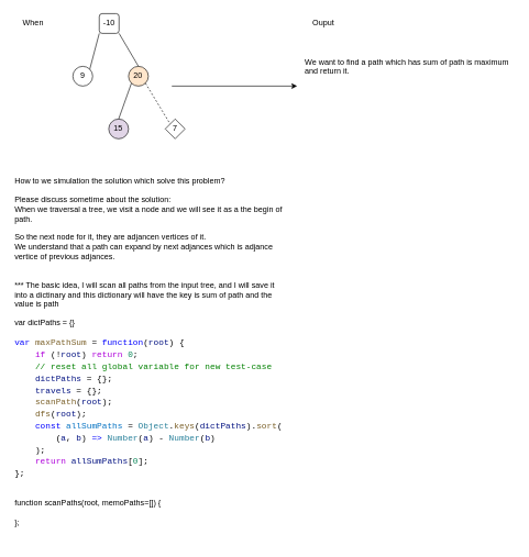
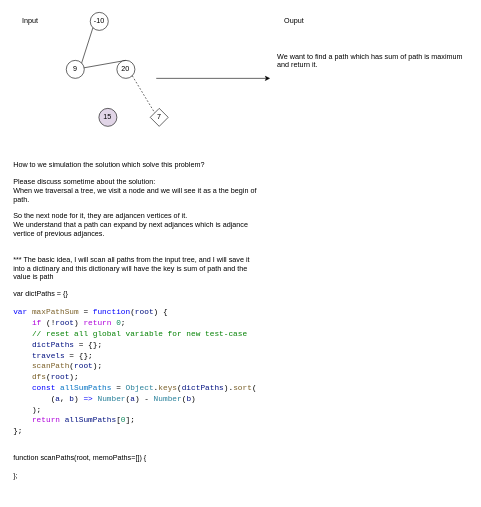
  <mxCell id="0" />
  <mxCell id="1" parent="0" />
- <mxCell id="2" value="-10" style="whiteSpace=wrap;html=1;aspect=fixed;rounded=1;" vertex="1" parent="1"><mxGeometry x="150" y="20" width="30" height="30" as="geometry" /></mxCell>
+ <mxCell id="2" value="-10" style="ellipse;whiteSpace=wrap;html=1;aspect=fixed;" vertex="1" parent="1"><mxGeometry x="150" y="20" width="30" height="30" as="geometry" /></mxCell>
  <mxCell id="3" value="" style="endArrow=none;html=1;rounded=0;entryX=0;entryY=1;entryDx=0;entryDy=0;exitX=1;exitY=0;exitDx=0;exitDy=0;" edge="1" parent="1" source="4" target="2"><mxGeometry width="50" height="50" relative="1" as="geometry"><mxPoint x="80" y="110" as="sourcePoint" /><mxPoint x="100" y="80" as="targetPoint" /></mxGeometry></mxCell>
  <mxCell id="4" value="9" style="ellipse;whiteSpace=wrap;html=1;aspect=fixed;" vertex="1" parent="1"><mxGeometry x="110" y="100" width="30" height="30" as="geometry" /></mxCell>
- <mxCell id="5" value="" style="endArrow=none;html=1;rounded=0;entryX=1;entryY=1;entryDx=0;entryDy=0;exitX=0.5;exitY=0;exitDx=0;exitDy=0;" edge="1" parent="1" source="6" target="2"><mxGeometry width="50" height="50" relative="1" as="geometry"><mxPoint x="184.39" y="131.59" as="sourcePoint" /><mxPoint x="179.997" y="39.997" as="targetPoint" /></mxGeometry></mxCell>
- <mxCell id="6" value="20" style="ellipse;whiteSpace=wrap;html=1;aspect=fixed;fillColor=#ffe6cc;" vertex="1" parent="1"><mxGeometry x="194.39" y="100" width="30" height="30" as="geometry" /></mxCell>
- <mxCell id="7" value="" style="endArrow=none;html=1;rounded=0;entryX=0;entryY=1;entryDx=0;entryDy=0;exitX=0.5;exitY=0;exitDx=0;exitDy=0;" edge="1" parent="1" source="8" target="6"><mxGeometry width="50" height="50" relative="1" as="geometry"><mxPoint x="160" y="200" as="sourcePoint" /><mxPoint x="230" y="250" as="targetPoint" /></mxGeometry></mxCell>
+ <mxCell id="5" value="" style="endArrow=none;html=1;rounded=0;exitX=0.5;exitY=0;exitDx=0;exitDy=0;" edge="1" parent="1" source="6" target="4"><mxGeometry width="50" height="50" relative="1" as="geometry"><mxPoint x="184.39" y="131.59" as="sourcePoint" /><mxPoint x="179.997" y="39.997" as="targetPoint" /></mxGeometry></mxCell>
+ <mxCell id="6" value="20" style="ellipse;whiteSpace=wrap;html=1;aspect=fixed;" vertex="1" parent="1"><mxGeometry x="194.39" y="100" width="30" height="30" as="geometry" /></mxCell>
  <mxCell id="8" value="15" style="ellipse;whiteSpace=wrap;html=1;aspect=fixed;fillColor=#e1d5e7;" vertex="1" parent="1"><mxGeometry x="164.39" y="180" width="30" height="30" as="geometry" /></mxCell>
  <mxCell id="9" value="7" style="rhombus;whiteSpace=wrap;html=1;aspect=fixed;" vertex="1" parent="1"><mxGeometry x="250" y="180" width="30" height="30" as="geometry" /></mxCell>
  <mxCell id="10" value="" style="endArrow=none;html=1;rounded=0;exitX=1;exitY=1;exitDx=0;exitDy=0;entryX=0;entryY=0;entryDx=0;entryDy=0;dashed=1;" edge="1" parent="1" source="6" target="9"><mxGeometry width="50" height="50" relative="1" as="geometry"><mxPoint x="180" y="300" as="sourcePoint" /><mxPoint x="230" y="250" as="targetPoint" /></mxGeometry></mxCell>
- <mxCell id="11" value="When" style="text;html=1;align=center;verticalAlign=middle;whiteSpace=wrap;rounded=0;" vertex="1" parent="1"><mxGeometry x="20" y="20" width="60" height="30" as="geometry" /></mxCell>
+ <mxCell id="11" value="Input" style="text;html=1;align=center;verticalAlign=middle;whiteSpace=wrap;rounded=0;" vertex="1" parent="1"><mxGeometry x="20" y="20" width="60" height="30" as="geometry" /></mxCell>
  <mxCell id="12" value="" style="endArrow=classic;html=1;rounded=0;" edge="1" parent="1"><mxGeometry width="50" height="50" relative="1" as="geometry"><mxPoint x="260" y="130" as="sourcePoint" /><mxPoint x="450" y="130" as="targetPoint" /></mxGeometry></mxCell>
  <mxCell id="13" value="Ouput" style="text;html=1;align=center;verticalAlign=middle;whiteSpace=wrap;rounded=0;" vertex="1" parent="1"><mxGeometry x="460" y="20" width="60" height="30" as="geometry" /></mxCell>
  <mxCell id="14" value="We want to find a path which has sum of path is maximum&lt;div&gt;and return it.&lt;/div&gt;" style="text;html=1;align=left;verticalAlign=top;whiteSpace=wrap;rounded=0;" vertex="1" parent="1"><mxGeometry x="460" y="80" width="320" height="90" as="geometry" /></mxCell>
  <mxCell id="15" value="How to we simulation the solution which solve this problem?&lt;div&gt;&lt;br&gt;&lt;/div&gt;&lt;div&gt;Please discuss sometime about the solution:&lt;br&gt;When we traversal a tree, we visit a node and we will see it as a the begin of path.&lt;/div&gt;&lt;div&gt;&amp;nbsp;&lt;/div&gt;&lt;div&gt;So the next node for it, they are adjancen vertices of it.&lt;/div&gt;&lt;div&gt;We understand that a path can expand by next adjances which is adjance vertice of previous adjances.&lt;/div&gt;&lt;div&gt;&lt;br&gt;&lt;/div&gt;&lt;div&gt;&lt;br&gt;&lt;/div&gt;&lt;div&gt;*** The basic idea, I will scan all paths from the input tree, and I will save it into a dictinary and this dictionary will have the key is sum of path and the value is path&lt;/div&gt;&lt;div&gt;&lt;br&gt;&lt;/div&gt;&lt;div&gt;var dictPaths = {}&lt;/div&gt;&lt;div&gt;&lt;br&gt;&lt;/div&gt;&lt;div&gt;&lt;div style=&quot;background-color: rgb(255, 255, 255); font-family: Consolas, &amp;quot;Courier New&amp;quot;, monospace; font-size: 13px; line-height: 18px; white-space: pre;&quot;&gt;&lt;div&gt;&lt;span style=&quot;color: #0000ff;&quot;&gt;var&lt;/span&gt; &lt;span style=&quot;color: #795e26;&quot;&gt;maxPathSum&lt;/span&gt; = &lt;span style=&quot;color: #0000ff;&quot;&gt;function&lt;/span&gt;(&lt;span style=&quot;color: #001080;&quot;&gt;root&lt;/span&gt;) {&lt;/div&gt;&lt;div&gt;&amp;nbsp; &amp;nbsp; &lt;span style=&quot;color: #af00db;&quot;&gt;if&lt;/span&gt; (!&lt;span style=&quot;color: #001080;&quot;&gt;root&lt;/span&gt;) &lt;span style=&quot;color: #af00db;&quot;&gt;return&lt;/span&gt; &lt;span style=&quot;color: #098658;&quot;&gt;0&lt;/span&gt;;&lt;/div&gt;&lt;div&gt;&amp;nbsp; &amp;nbsp; &lt;span style=&quot;color: #008000;&quot;&gt;// reset all global variable for new test-case&lt;/span&gt;&lt;/div&gt;&lt;div&gt;&amp;nbsp; &amp;nbsp; &lt;span style=&quot;color: #001080;&quot;&gt;dictPaths&lt;/span&gt; = {};&lt;/div&gt;&lt;div&gt;&amp;nbsp; &amp;nbsp; &lt;span style=&quot;color: #001080;&quot;&gt;travels&lt;/span&gt; = {};&lt;/div&gt;&lt;div&gt;&amp;nbsp; &amp;nbsp; &lt;span style=&quot;color: #795e26;&quot;&gt;scanPath&lt;/span&gt;(&lt;span style=&quot;color: #001080;&quot;&gt;root&lt;/span&gt;);&lt;/div&gt;&lt;div&gt;&amp;nbsp; &amp;nbsp; &lt;span style=&quot;color: #795e26;&quot;&gt;dfs&lt;/span&gt;(&lt;span style=&quot;color: #001080;&quot;&gt;root&lt;/span&gt;);&lt;/div&gt;&lt;div&gt;&amp;nbsp; &amp;nbsp; &lt;span style=&quot;color: #0000ff;&quot;&gt;const&lt;/span&gt; &lt;span style=&quot;color: #0070c1;&quot;&gt;allSumPaths&lt;/span&gt; = &lt;span style=&quot;color: #267f99;&quot;&gt;Object&lt;/span&gt;.&lt;span style=&quot;color: #795e26;&quot;&gt;keys&lt;/span&gt;(&lt;span style=&quot;color: #001080;&quot;&gt;dictPaths&lt;/span&gt;).&lt;span style=&quot;color: #795e26;&quot;&gt;sort&lt;/span&gt;(&lt;/div&gt;&lt;div&gt;&amp;nbsp; &amp;nbsp; &amp;nbsp; &amp;nbsp; (&lt;span style=&quot;color: #001080;&quot;&gt;a&lt;/span&gt;, &lt;span style=&quot;color: #001080;&quot;&gt;b&lt;/span&gt;) &lt;span style=&quot;color: #0000ff;&quot;&gt;=&amp;gt;&lt;/span&gt; &lt;span style=&quot;color: #267f99;&quot;&gt;Number&lt;/span&gt;(&lt;span style=&quot;color: #001080;&quot;&gt;a&lt;/span&gt;) - &lt;span style=&quot;color: #267f99;&quot;&gt;Number&lt;/span&gt;(&lt;span style=&quot;color: #001080;&quot;&gt;b&lt;/span&gt;)&lt;/div&gt;&lt;div&gt;&amp;nbsp; &amp;nbsp; );&lt;/div&gt;&lt;div&gt;&amp;nbsp; &amp;nbsp; &lt;span style=&quot;color: #af00db;&quot;&gt;return&lt;/span&gt; &lt;span style=&quot;color: #001080;&quot;&gt;allSumPaths&lt;/span&gt;[&lt;span style=&quot;color: #098658;&quot;&gt;0&lt;/span&gt;];&lt;/div&gt;&lt;div&gt;};&lt;/div&gt;&lt;/div&gt;&lt;/div&gt;&lt;div&gt;&lt;br&gt;&lt;/div&gt;&lt;div&gt;&amp;nbsp;&lt;/div&gt;&lt;div&gt;function scanPaths(root, memoPaths=[]) {&lt;/div&gt;&lt;div&gt;&lt;span style=&quot;white-space: pre;&quot;&gt;&#09;&lt;/span&gt;&lt;br&gt;&lt;/div&gt;&lt;div&gt;};&lt;/div&gt;&lt;div&gt;&lt;br&gt;&lt;/div&gt;&lt;div&gt;&lt;br&gt;&lt;/div&gt;&lt;div&gt;&lt;br&gt;&lt;/div&gt;" style="text;html=1;align=left;verticalAlign=top;whiteSpace=wrap;rounded=0;" vertex="1" parent="1"><mxGeometry x="20" y="260" width="370" height="30" as="geometry" /></mxCell>
